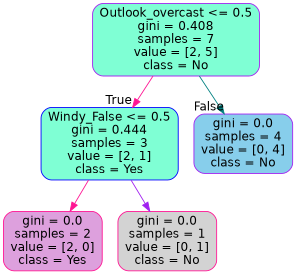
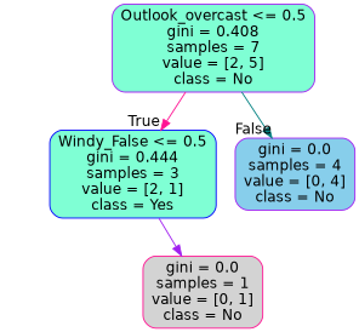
  digraph {
    node [color=purple fillcolor=aquamarine fontname=helvetica shape=box style="filled, rounded"]
    edge [fontname=helvetica color=deeppink]
    n1 [label="Outlook_overcast <= 0.5\ngini = 0.408\nsamples = 7\nvalue = [2, 5]\nclass = No"]
    n2 [color=blue label="Windy_False <= 0.5\ngini = 0.444\nsamples = 3\nvalue = [2, 1]\nclass = Yes"]
    n3 [fillcolor=skyblue label="gini = 0.0\nsamples = 4\nvalue = [0, 4]\nclass = No"]
-   n4 [color=deeppink fillcolor=plum label="gini = 0.0\nsamples = 2\nvalue = [2, 0]\nclass = Yes"]
    n5 [color=deeppink fillcolor=lightgrey label="gini = 0.0\nsamples = 1\nvalue = [0, 1]\nclass = No"]
    n1 -> n2 [headlabel=True labelangle=45 labeldistance=2.5]
    n1 -> n3 [headlabel=False labelangle=-45 labeldistance=2.5 color=teal]
-   n2 -> n4
    n2 -> n5 [color=purple]
  }
